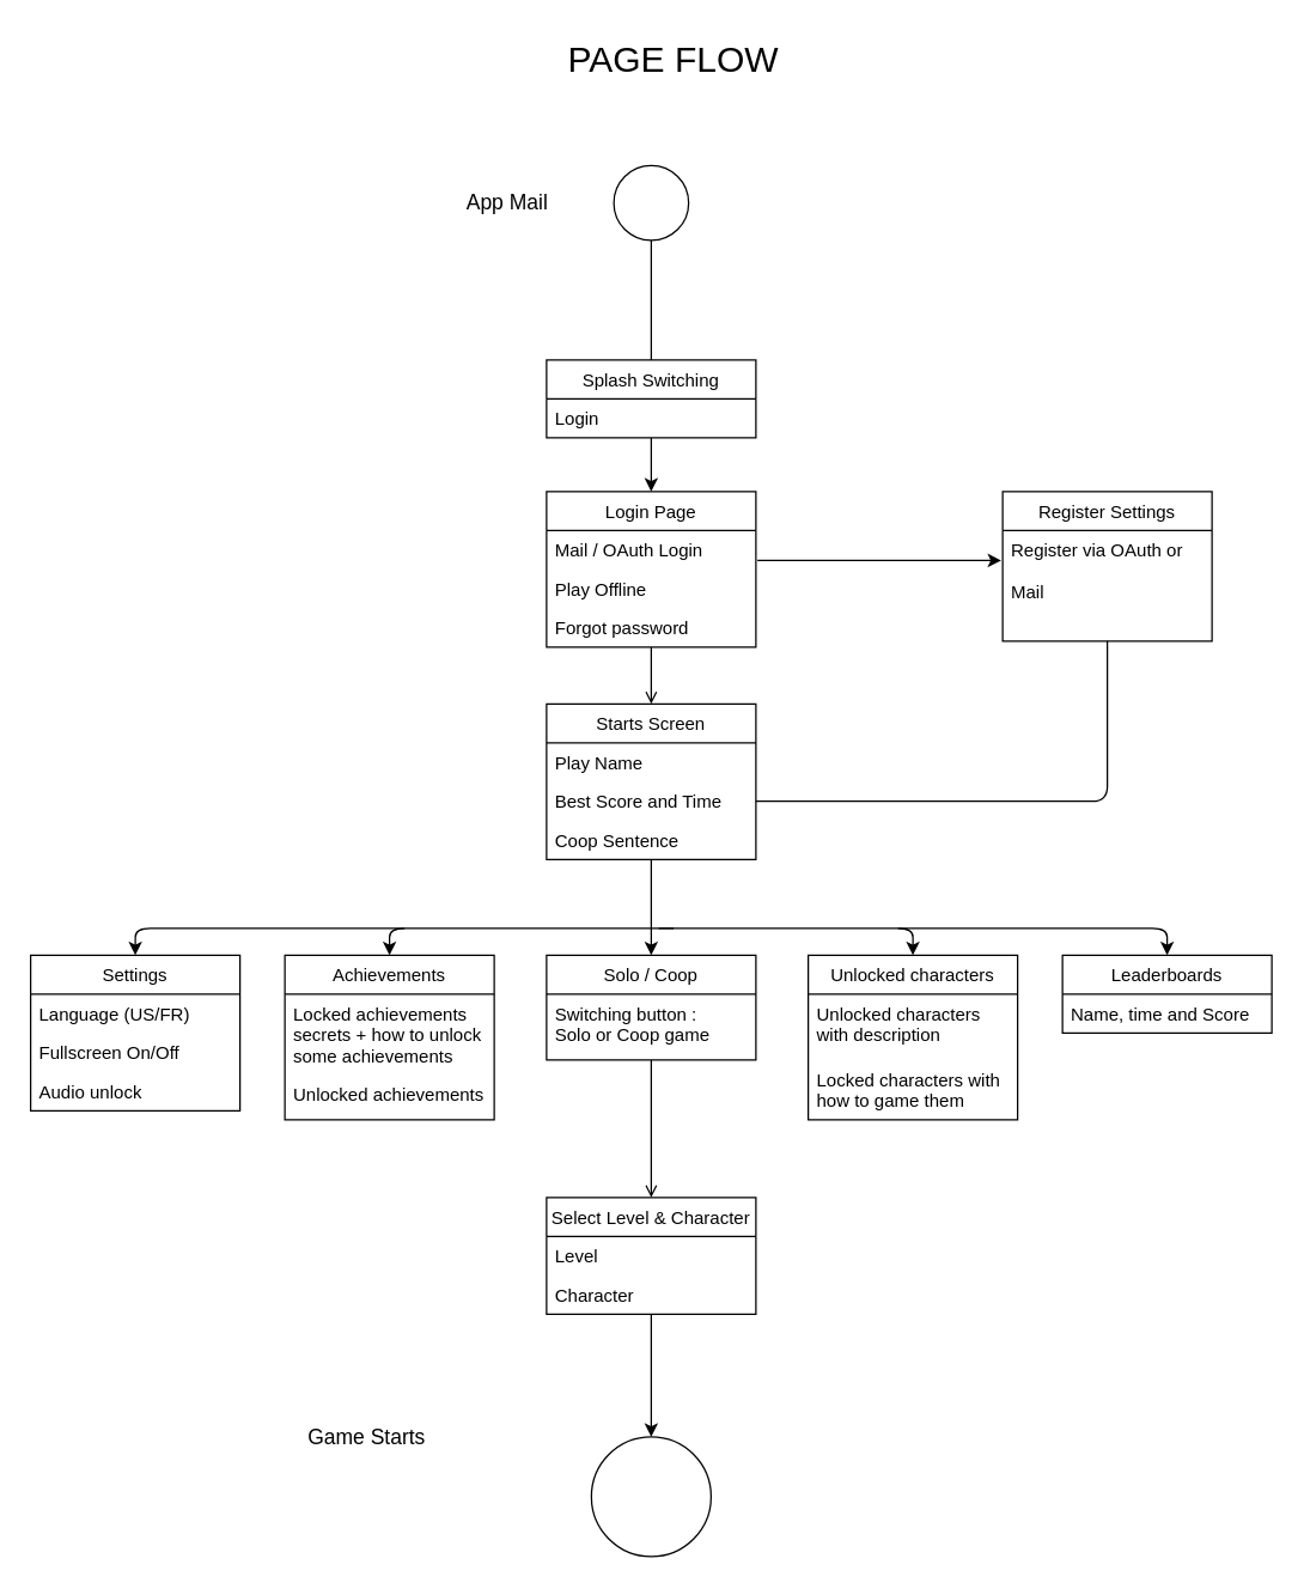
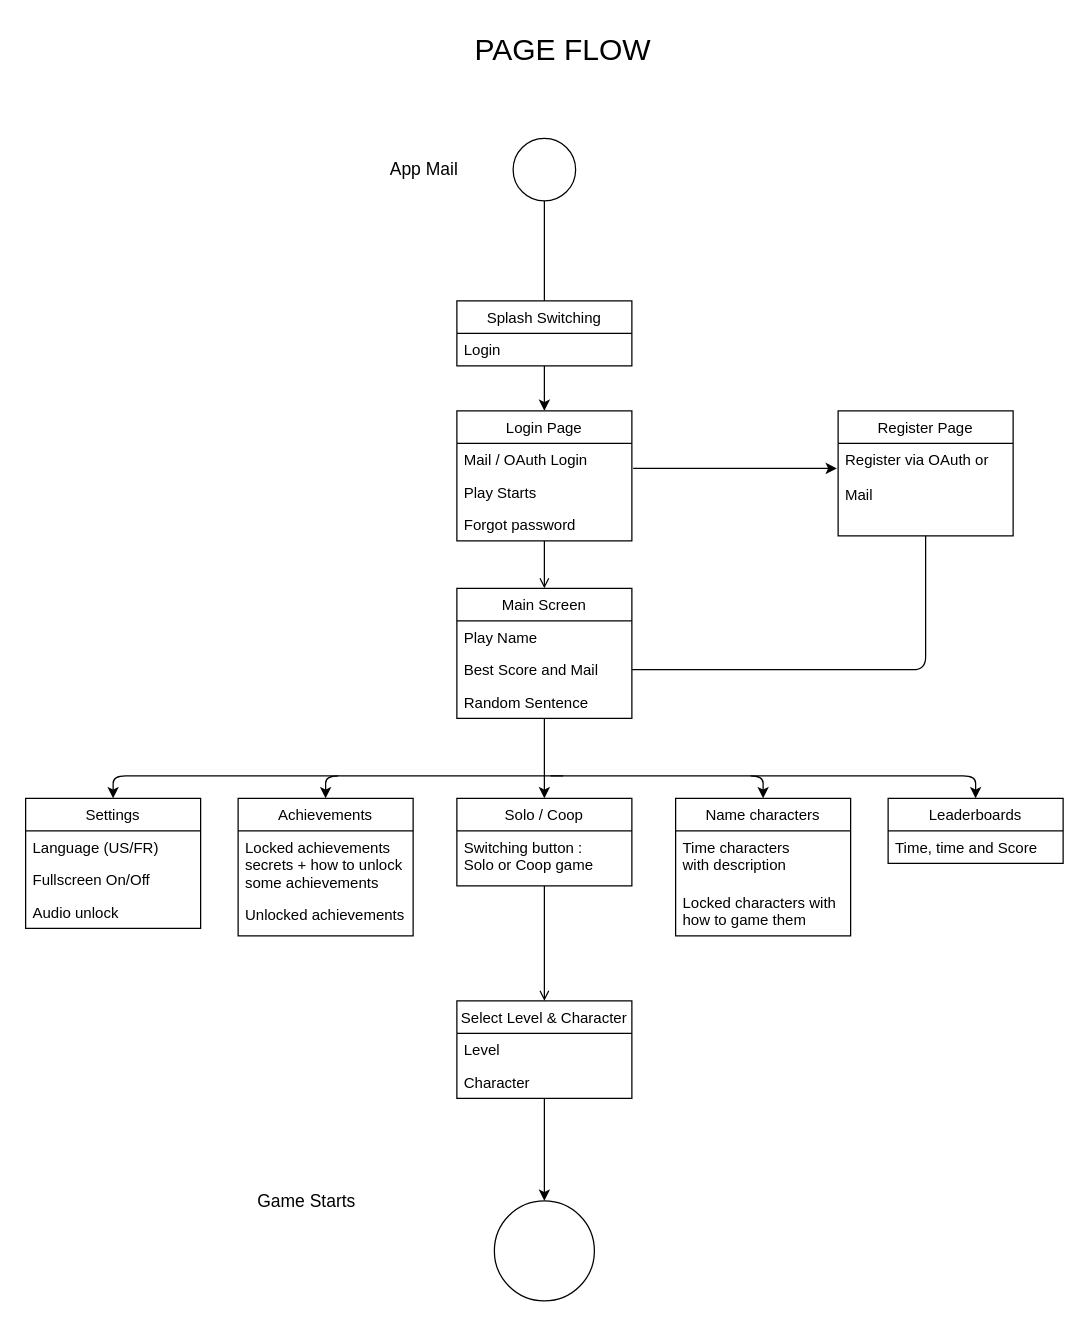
  <mxCell id="0" />
  <mxCell id="1" parent="0" />
  <mxCell id="2" value="&lt;font style=&quot;font-size: 24px&quot;&gt;PAGE FLOW&lt;/font&gt;" style="text;html=1;strokeColor=none;fillColor=none;align=center;verticalAlign=middle;whiteSpace=wrap;rounded=0;" parent="1" vertex="1"><mxGeometry x="290" y="20" width="320" height="40" as="geometry" /></mxCell>
  <mxCell id="3" value="" style="ellipse;whiteSpace=wrap;html=1;aspect=fixed;" parent="1" vertex="1"><mxGeometry x="410" y="110" width="50" height="50" as="geometry" /></mxCell>
  <mxCell id="4" value="" style="endArrow=none;html=1;entryX=0.5;entryY=1;entryDx=0;entryDy=0;exitX=0.5;exitY=0;exitDx=0;exitDy=0;" parent="1" source="6" target="3" edge="1"><mxGeometry width="50" height="50" relative="1" as="geometry"><mxPoint x="125" y="240" as="sourcePoint" /><mxPoint x="140" y="190" as="targetPoint" /></mxGeometry></mxCell>
  <mxCell id="5" value="&lt;font style=&quot;font-size: 14px&quot;&gt;App Mail&lt;/font&gt;" style="text;html=1;strokeColor=none;fillColor=none;align=center;verticalAlign=middle;whiteSpace=wrap;rounded=0;" parent="1" vertex="1"><mxGeometry x="290" y="120" width="98" height="30" as="geometry" /></mxCell>
  <mxCell id="6" value="Splash Switching" style="swimlane;fontStyle=0;childLayout=stackLayout;horizontal=1;startSize=26;fillColor=none;horizontalStack=0;resizeParent=1;resizeParentMax=0;resizeLast=0;collapsible=1;marginBottom=0;" parent="1" vertex="1"><mxGeometry x="365" y="240" width="140" height="52" as="geometry" /></mxCell>
  <mxCell id="7" value="Login" style="text;strokeColor=none;fillColor=none;align=left;verticalAlign=top;spacingLeft=4;spacingRight=4;overflow=hidden;rotatable=0;points=[[0,0.5],[1,0.5]];portConstraint=eastwest;" parent="6" vertex="1"><mxGeometry y="26" width="140" height="26" as="geometry" /></mxCell>
  <mxCell id="8" value="Login Page" style="swimlane;fontStyle=0;childLayout=stackLayout;horizontal=1;startSize=26;fillColor=none;horizontalStack=0;resizeParent=1;resizeParentMax=0;resizeLast=0;collapsible=1;marginBottom=0;" parent="1" vertex="1"><mxGeometry x="365" y="328" width="140" height="104" as="geometry" /></mxCell>
  <mxCell id="9" value="Mail / OAuth Login&#10;" style="text;strokeColor=none;fillColor=none;align=left;verticalAlign=top;spacingLeft=4;spacingRight=4;overflow=hidden;rotatable=0;points=[[0,0.5],[1,0.5]];portConstraint=eastwest;" parent="8" vertex="1"><mxGeometry y="26" width="140" height="26" as="geometry" /></mxCell>
- <mxCell id="10" value="Play Offline" style="text;strokeColor=none;fillColor=none;align=left;verticalAlign=top;spacingLeft=4;spacingRight=4;overflow=hidden;rotatable=0;points=[[0,0.5],[1,0.5]];portConstraint=eastwest;" parent="8" vertex="1"><mxGeometry y="52" width="140" height="26" as="geometry" /></mxCell>
+ <mxCell id="10" value="Play Starts" style="text;strokeColor=none;fillColor=none;align=left;verticalAlign=top;spacingLeft=4;spacingRight=4;overflow=hidden;rotatable=0;points=[[0,0.5],[1,0.5]];portConstraint=eastwest;" parent="8" vertex="1"><mxGeometry y="52" width="140" height="26" as="geometry" /></mxCell>
  <mxCell id="11" value="Forgot password" style="text;strokeColor=none;fillColor=none;align=left;verticalAlign=top;spacingLeft=4;spacingRight=4;overflow=hidden;rotatable=0;points=[[0,0.5],[1,0.5]];portConstraint=eastwest;" parent="8" vertex="1"><mxGeometry y="78" width="140" height="26" as="geometry" /></mxCell>
  <mxCell id="12" value="" style="endArrow=classic;html=1;entryX=0.5;entryY=0;entryDx=0;entryDy=0;" parent="1" target="8" edge="1"><mxGeometry width="50" height="50" relative="1" as="geometry"><mxPoint x="435" y="292" as="sourcePoint" /><mxPoint x="127" y="330" as="targetPoint" /></mxGeometry></mxCell>
- <mxCell id="13" value="Register Settings" style="swimlane;fontStyle=0;childLayout=stackLayout;horizontal=1;startSize=26;fillColor=none;horizontalStack=0;resizeParent=1;resizeParentMax=0;resizeLast=0;collapsible=1;marginBottom=0;" parent="1" vertex="1"><mxGeometry x="670" y="327.944" width="140" height="100" as="geometry" /></mxCell>
+ <mxCell id="13" value="Register Page" style="swimlane;fontStyle=0;childLayout=stackLayout;horizontal=1;startSize=26;fillColor=none;horizontalStack=0;resizeParent=1;resizeParentMax=0;resizeLast=0;collapsible=1;marginBottom=0;" parent="1" vertex="1"><mxGeometry x="670" y="327.944" width="140" height="100" as="geometry" /></mxCell>
  <mxCell id="14" value="Register via OAuth or &#10;&#10;Mail" style="text;strokeColor=none;fillColor=none;align=left;verticalAlign=top;spacingLeft=4;spacingRight=4;overflow=hidden;rotatable=0;points=[[0,0.5],[1,0.5]];portConstraint=eastwest;" parent="13" vertex="1"><mxGeometry y="26" width="140" height="74" as="geometry" /></mxCell>
  <mxCell id="15" value="" style="endArrow=classic;html=1;" parent="1" edge="1"><mxGeometry width="50" height="50" relative="1" as="geometry"><mxPoint x="506" y="374" as="sourcePoint" /><mxPoint x="669" y="374" as="targetPoint" /></mxGeometry></mxCell>
  <mxCell id="16" value="" style="endArrow=open;html=1;exitX=0.5;exitY=1;exitDx=0;exitDy=0;entryX=0.5;entryY=0;entryDx=0;entryDy=0;" parent="1" source="8" edge="1" target="42"><mxGeometry width="50" height="50" relative="1" as="geometry"><mxPoint x="100" y="500" as="sourcePoint" /><mxPoint x="435" y="488" as="targetPoint" /></mxGeometry></mxCell>
  <mxCell id="17" value="Select Level &amp; Character" style="swimlane;fontStyle=0;childLayout=stackLayout;horizontal=1;startSize=26;fillColor=none;horizontalStack=0;resizeParent=1;resizeParentMax=0;resizeLast=0;collapsible=1;marginBottom=0;" parent="1" vertex="1"><mxGeometry x="365" y="800" width="140" height="78" as="geometry" /></mxCell>
  <mxCell id="18" value="Level" style="text;strokeColor=none;fillColor=none;align=left;verticalAlign=top;spacingLeft=4;spacingRight=4;overflow=hidden;rotatable=0;points=[[0,0.5],[1,0.5]];portConstraint=eastwest;" parent="17" vertex="1"><mxGeometry y="26" width="140" height="26" as="geometry" /></mxCell>
  <mxCell id="19" value="Character" style="text;strokeColor=none;fillColor=none;align=left;verticalAlign=top;spacingLeft=4;spacingRight=4;overflow=hidden;rotatable=0;points=[[0,0.5],[1,0.5]];portConstraint=eastwest;" parent="17" vertex="1"><mxGeometry y="52" width="140" height="26" as="geometry" /></mxCell>
  <mxCell id="20" value="" style="endArrow=open;html=1;exitX=0.5;exitY=1;exitDx=0;exitDy=0;entryX=0.5;entryY=0;entryDx=0;entryDy=0;" parent="1" source="29" target="17" edge="1"><mxGeometry width="50" height="50" relative="1" as="geometry"><mxPoint x="435" y="740" as="sourcePoint" /><mxPoint x="150" y="760" as="targetPoint" /></mxGeometry></mxCell>
  <mxCell id="21" value="Achievements" style="swimlane;fontStyle=0;childLayout=stackLayout;horizontal=1;startSize=26;fillColor=none;horizontalStack=0;resizeParent=1;resizeParentMax=0;resizeLast=0;collapsible=1;marginBottom=0;" parent="1" vertex="1"><mxGeometry x="190" y="638" width="140" height="110" as="geometry" /></mxCell>
  <mxCell id="22" value="Locked achievements&#10;secrets + how to unlock&#10;some achievements&#10;" style="text;strokeColor=none;fillColor=none;align=left;verticalAlign=top;spacingLeft=4;spacingRight=4;overflow=hidden;rotatable=0;points=[[0,0.5],[1,0.5]];portConstraint=eastwest;" parent="21" vertex="1"><mxGeometry y="26" width="140" height="54" as="geometry" /></mxCell>
  <mxCell id="23" value="Unlocked achievements" style="text;strokeColor=none;fillColor=none;align=left;verticalAlign=top;spacingLeft=4;spacingRight=4;overflow=hidden;rotatable=0;points=[[0,0.5],[1,0.5]];portConstraint=eastwest;" parent="21" vertex="1"><mxGeometry y="80" width="140" height="30" as="geometry" /></mxCell>
- <mxCell id="24" value="Unlocked characters" style="swimlane;fontStyle=0;childLayout=stackLayout;horizontal=1;startSize=26;fillColor=none;horizontalStack=0;resizeParent=1;resizeParentMax=0;resizeLast=0;collapsible=1;marginBottom=0;" parent="1" vertex="1"><mxGeometry x="540" y="638" width="140" height="110" as="geometry" /></mxCell>
- <mxCell id="25" value="Unlocked characters &#10;with description&#10;" style="text;strokeColor=none;fillColor=none;align=left;verticalAlign=top;spacingLeft=4;spacingRight=4;overflow=hidden;rotatable=0;points=[[0,0.5],[1,0.5]];portConstraint=eastwest;" parent="24" vertex="1"><mxGeometry y="26" width="140" height="44" as="geometry" /></mxCell>
+ <mxCell id="24" value="Name characters" style="swimlane;fontStyle=0;childLayout=stackLayout;horizontal=1;startSize=26;fillColor=none;horizontalStack=0;resizeParent=1;resizeParentMax=0;resizeLast=0;collapsible=1;marginBottom=0;" parent="1" vertex="1"><mxGeometry x="540" y="638" width="140" height="110" as="geometry" /></mxCell>
+ <mxCell id="25" value="Time characters &#10;with description&#10;" style="text;strokeColor=none;fillColor=none;align=left;verticalAlign=top;spacingLeft=4;spacingRight=4;overflow=hidden;rotatable=0;points=[[0,0.5],[1,0.5]];portConstraint=eastwest;" parent="24" vertex="1"><mxGeometry y="26" width="140" height="44" as="geometry" /></mxCell>
  <mxCell id="26" value="Locked characters with &#10;how to game them&#10;" style="text;strokeColor=none;fillColor=none;align=left;verticalAlign=top;spacingLeft=4;spacingRight=4;overflow=hidden;rotatable=0;points=[[0,0.5],[1,0.5]];portConstraint=eastwest;" parent="24" vertex="1"><mxGeometry y="70" width="140" height="40" as="geometry" /></mxCell>
  <mxCell id="27" value="" style="endArrow=classic;html=1;entryX=0.5;entryY=0;entryDx=0;entryDy=0;" parent="1" target="24" edge="1"><mxGeometry width="50" height="50" relative="1" as="geometry"><mxPoint x="440" y="620" as="sourcePoint" /><mxPoint x="800" y="600" as="targetPoint" /><Array as="points"><mxPoint x="610" y="620" /></Array></mxGeometry></mxCell>
  <mxCell id="28" value="" style="endArrow=classic;html=1;entryX=0.5;entryY=0;entryDx=0;entryDy=0;" parent="1" target="21" edge="1"><mxGeometry width="50" height="50" relative="1" as="geometry"><mxPoint x="450" y="620" as="sourcePoint" /><mxPoint x="230" y="550" as="targetPoint" /><Array as="points"><mxPoint x="260" y="620" /></Array></mxGeometry></mxCell>
  <mxCell id="29" value="Solo / Coop" style="swimlane;fontStyle=0;childLayout=stackLayout;horizontal=1;startSize=26;fillColor=none;horizontalStack=0;resizeParent=1;resizeParentMax=0;resizeLast=0;collapsible=1;marginBottom=0;" parent="1" vertex="1"><mxGeometry x="365" y="638" width="140" height="70" as="geometry" /></mxCell>
  <mxCell id="30" value="Switching button :&#10;Solo or Coop game" style="text;strokeColor=none;fillColor=none;align=left;verticalAlign=top;spacingLeft=4;spacingRight=4;overflow=hidden;rotatable=0;points=[[0,0.5],[1,0.5]];portConstraint=eastwest;" parent="29" vertex="1"><mxGeometry y="26" width="140" height="44" as="geometry" /></mxCell>
  <mxCell id="31" value="" style="ellipse;whiteSpace=wrap;html=1;aspect=fixed;" parent="1" vertex="1"><mxGeometry x="395" y="960" width="80" height="80" as="geometry" /></mxCell>
  <mxCell id="32" value="" style="endArrow=classic;html=1;entryX=0.5;entryY=0;entryDx=0;entryDy=0;exitX=0.5;exitY=1;exitDx=0;exitDy=0;" parent="1" source="17" target="31" edge="1"><mxGeometry width="50" height="50" relative="1" as="geometry"><mxPoint x="435" y="890" as="sourcePoint" /><mxPoint x="460" y="880" as="targetPoint" /><Array as="points"><mxPoint x="435" y="930" /></Array></mxGeometry></mxCell>
  <mxCell id="33" value="&lt;font style=&quot;font-size: 14px&quot;&gt;Game Starts&lt;/font&gt;" style="text;html=1;strokeColor=none;fillColor=none;align=center;verticalAlign=middle;whiteSpace=wrap;rounded=0;" parent="1" vertex="1"><mxGeometry x="200" y="945" width="90" height="30" as="geometry" /></mxCell>
  <mxCell id="34" value="" style="endArrow=classic;html=1;entryX=0.5;entryY=0;entryDx=0;entryDy=0;" parent="1" target="35" edge="1"><mxGeometry width="50" height="50" relative="1" as="geometry"><mxPoint x="270" y="620" as="sourcePoint" /><mxPoint x="160" y="530" as="targetPoint" /><Array as="points"><mxPoint x="90" y="620" /></Array></mxGeometry></mxCell>
  <mxCell id="35" value="Settings" style="swimlane;fontStyle=0;childLayout=stackLayout;horizontal=1;startSize=26;fillColor=none;horizontalStack=0;resizeParent=1;resizeParentMax=0;resizeLast=0;collapsible=1;marginBottom=0;" parent="1" vertex="1"><mxGeometry x="20" y="638" width="140" height="104" as="geometry" /></mxCell>
  <mxCell id="36" value="Language (US/FR)" style="text;strokeColor=none;fillColor=none;align=left;verticalAlign=top;spacingLeft=4;spacingRight=4;overflow=hidden;rotatable=0;points=[[0,0.5],[1,0.5]];portConstraint=eastwest;" parent="35" vertex="1"><mxGeometry y="26" width="140" height="26" as="geometry" /></mxCell>
  <mxCell id="37" value="Fullscreen On/Off" style="text;strokeColor=none;fillColor=none;align=left;verticalAlign=top;spacingLeft=4;spacingRight=4;overflow=hidden;rotatable=0;points=[[0,0.5],[1,0.5]];portConstraint=eastwest;" parent="35" vertex="1"><mxGeometry y="52" width="140" height="26" as="geometry" /></mxCell>
  <mxCell id="38" value="Audio unlock" style="text;strokeColor=none;fillColor=none;align=left;verticalAlign=top;spacingLeft=4;spacingRight=4;overflow=hidden;rotatable=0;points=[[0,0.5],[1,0.5]];portConstraint=eastwest;" parent="35" vertex="1"><mxGeometry y="78" width="140" height="26" as="geometry" /></mxCell>
  <mxCell id="39" value="Leaderboards" style="swimlane;fontStyle=0;childLayout=stackLayout;horizontal=1;startSize=26;fillColor=none;horizontalStack=0;resizeParent=1;resizeParentMax=0;resizeLast=0;collapsible=1;marginBottom=0;" parent="1" vertex="1"><mxGeometry x="710" y="638" width="140" height="52" as="geometry" /></mxCell>
- <mxCell id="40" value="Name, time and Score" style="text;strokeColor=none;fillColor=none;align=left;verticalAlign=top;spacingLeft=4;spacingRight=4;overflow=hidden;rotatable=0;points=[[0,0.5],[1,0.5]];portConstraint=eastwest;" parent="39" vertex="1"><mxGeometry y="26" width="140" height="26" as="geometry" /></mxCell>
+ <mxCell id="40" value="Time, time and Score" style="text;strokeColor=none;fillColor=none;align=left;verticalAlign=top;spacingLeft=4;spacingRight=4;overflow=hidden;rotatable=0;points=[[0,0.5],[1,0.5]];portConstraint=eastwest;" parent="39" vertex="1"><mxGeometry y="26" width="140" height="26" as="geometry" /></mxCell>
  <mxCell id="41" value="" style="endArrow=classic;html=1;entryX=0.5;entryY=0;entryDx=0;entryDy=0;" parent="1" target="39" edge="1"><mxGeometry width="50" height="50" relative="1" as="geometry"><mxPoint x="600" y="620" as="sourcePoint" /><mxPoint x="830" y="580" as="targetPoint" /><Array as="points"><mxPoint x="780" y="620" /></Array></mxGeometry></mxCell>
- <mxCell id="42" value="Starts Screen" style="swimlane;fontStyle=0;childLayout=stackLayout;horizontal=1;startSize=26;fillColor=none;horizontalStack=0;resizeParent=1;resizeParentMax=0;resizeLast=0;collapsible=1;marginBottom=0;" vertex="1" parent="1"><mxGeometry x="365" y="470" width="140" height="104" as="geometry" /></mxCell>
+ <mxCell id="42" value="Main Screen" style="swimlane;fontStyle=0;childLayout=stackLayout;horizontal=1;startSize=26;fillColor=none;horizontalStack=0;resizeParent=1;resizeParentMax=0;resizeLast=0;collapsible=1;marginBottom=0;" vertex="1" parent="1"><mxGeometry x="365" y="470" width="140" height="104" as="geometry" /></mxCell>
  <mxCell id="43" value="Play Name" style="text;strokeColor=none;fillColor=none;align=left;verticalAlign=top;spacingLeft=4;spacingRight=4;overflow=hidden;rotatable=0;points=[[0,0.5],[1,0.5]];portConstraint=eastwest;" vertex="1" parent="42"><mxGeometry y="26" width="140" height="26" as="geometry" /></mxCell>
- <mxCell id="44" value="Best Score and Time" style="text;strokeColor=none;fillColor=none;align=left;verticalAlign=top;spacingLeft=4;spacingRight=4;overflow=hidden;rotatable=0;points=[[0,0.5],[1,0.5]];portConstraint=eastwest;" vertex="1" parent="42"><mxGeometry y="52" width="140" height="26" as="geometry" /></mxCell>
- <mxCell id="45" value="Coop Sentence" style="text;strokeColor=none;fillColor=none;align=left;verticalAlign=top;spacingLeft=4;spacingRight=4;overflow=hidden;rotatable=0;points=[[0,0.5],[1,0.5]];portConstraint=eastwest;" vertex="1" parent="42"><mxGeometry y="78" width="140" height="26" as="geometry" /></mxCell>
+ <mxCell id="44" value="Best Score and Mail" style="text;strokeColor=none;fillColor=none;align=left;verticalAlign=top;spacingLeft=4;spacingRight=4;overflow=hidden;rotatable=0;points=[[0,0.5],[1,0.5]];portConstraint=eastwest;" vertex="1" parent="42"><mxGeometry y="52" width="140" height="26" as="geometry" /></mxCell>
+ <mxCell id="45" value="Random Sentence" style="text;strokeColor=none;fillColor=none;align=left;verticalAlign=top;spacingLeft=4;spacingRight=4;overflow=hidden;rotatable=0;points=[[0,0.5],[1,0.5]];portConstraint=eastwest;" vertex="1" parent="42"><mxGeometry y="78" width="140" height="26" as="geometry" /></mxCell>
  <mxCell id="46" value="" style="endArrow=none;html=1;exitX=0.5;exitY=1;exitDx=0;exitDy=0;entryX=1;entryY=0.5;entryDx=0;entryDy=0;" edge="1" parent="1" source="13" target="44"><mxGeometry width="50" height="50" relative="1" as="geometry"><mxPoint x="610" y="540" as="sourcePoint" /><mxPoint x="660" y="490" as="targetPoint" /><Array as="points"><mxPoint x="740" y="535" /></Array></mxGeometry></mxCell>
  <mxCell id="47" value="" style="endArrow=classic;html=1;entryX=0.5;entryY=0;entryDx=0;entryDy=0;" edge="1" parent="1" target="29"><mxGeometry width="50" height="50" relative="1" as="geometry"><mxPoint x="435" y="620" as="sourcePoint" /><mxPoint x="-50" y="530" as="targetPoint" /></mxGeometry></mxCell>
  <mxCell id="48" value="" style="endArrow=none;html=1;exitX=0.5;exitY=1;exitDx=0;exitDy=0;" edge="1" parent="1" source="42"><mxGeometry width="50" height="50" relative="1" as="geometry"><mxPoint x="170" y="580" as="sourcePoint" /><mxPoint x="435" y="620" as="targetPoint" /></mxGeometry></mxCell>
